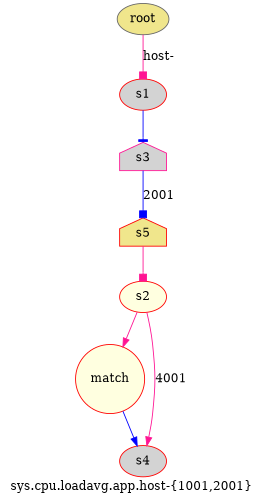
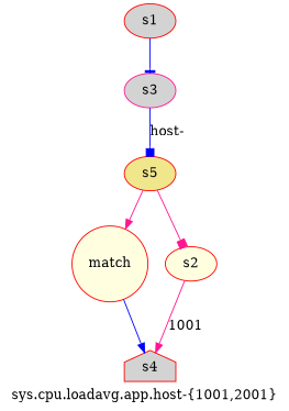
  digraph {
    label="sys.cpu.loadavg.app.host-{1001,2001}"
    rankdir=TB
    node [color=red fillcolor=lightgrey shape=ellipse style=filled]
    edge [arrowhead=box color=deeppink]
-   n1 [color=gray40 fillcolor=khaki label=root]
    s1
-   s3 [color=deeppink shape=house]
+   s3 [color=deeppink]
    match [fillcolor=lightyellow shape=circle]
-   s4
+   s4 [shape=house]
    s2 [fillcolor=lightyellow]
-   s5 [fillcolor=khaki shape=house]
-   n1 -> s1 [label="host-"]
+   s5 [fillcolor=khaki]
    s1 -> s3 [arrowhead=tee color=blue]
-   s3 -> s5 [color=blue label=2001]
+   s3 -> s5 [color=blue label="host-"]
    match -> s4 [arrowhead=normal color=blue]
-   s2 -> s4 [arrowhead=normal label=4001]
-   s2 -> match [arrowhead=normal]
+   s2 -> s4 [arrowhead=normal label=1001]
+   s5 -> match [arrowhead=normal]
    s5 -> s2
  }
